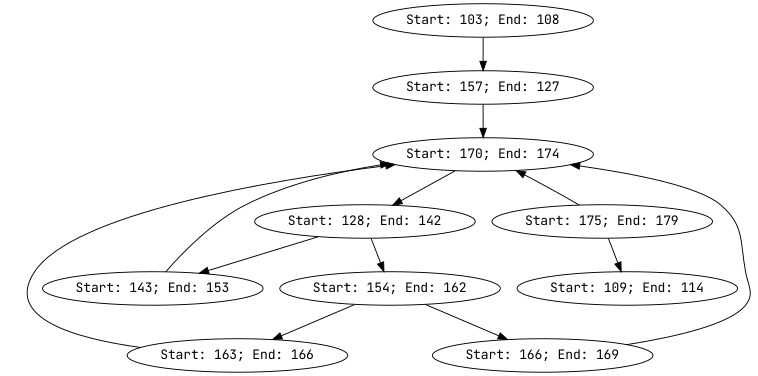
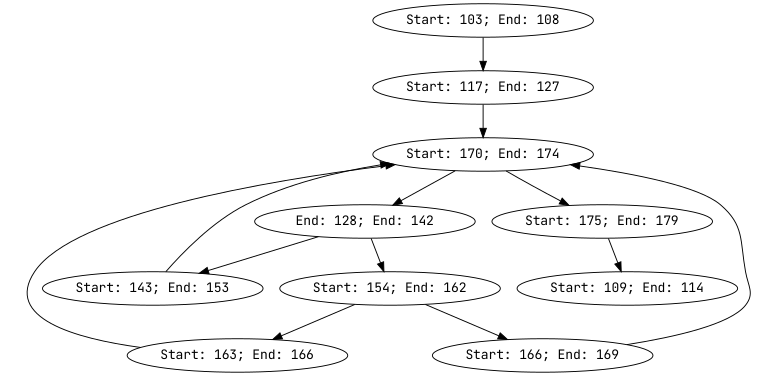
  strict digraph {
    fontname="JetBrains Mono"
    node [fontname="JetBrains Mono"]
    edge [fontname="JetBrains Mono"]
    n1 [block="Basic Block starting at line 103 with 6 instructions" label="Start: 103; End: 108"]
-   n2 [block="Basic Block starting at line 117 with 11 instructions" label="Start: 157; End: 127"]
+   n2 [block="Basic Block starting at line 117 with 11 instructions" label="Start: 117; End: 127"]
    n3 [block="Basic Block starting at line 170 with 5 instructions" label="Start: 170; End: 174"]
-   n4 [block="Basic Block starting at line 128 with 15 instructions" label="Start: 128; End: 142"]
+   n4 [block="Basic Block starting at line 128 with 15 instructions" label="End: 128; End: 142"]
    n5 [block="Basic Block starting at line 175 with 5 instructions" label="Start: 175; End: 179"]
    n6 [block="Basic Block starting at line 109 with 6 instructions" label="Start: 109; End: 114"]
    n7 [block="Basic Block starting at line 143 with 11 instructions" label="Start: 143; End: 153"]
    n8 [block="Basic Block starting at line 154 with 9 instructions" label="Start: 154; End: 162"]
    n9 [block="Basic Block starting at line 163 with 4 instructions" label="Start: 163; End: 166"]
    n10 [block="Basic Block starting at line 167 with 3 instructions" label="Start: 166; End: 169"]
    n1 -> n2
    n2 -> n3
    n3 -> n4
-   n5 -> n3
+   n3 -> n5
    n4 -> n7
    n4 -> n8
    n5 -> n6
    n7 -> n3
    n8 -> n9
    n8 -> n10
    n9 -> n3
    n10 -> n3
  }
